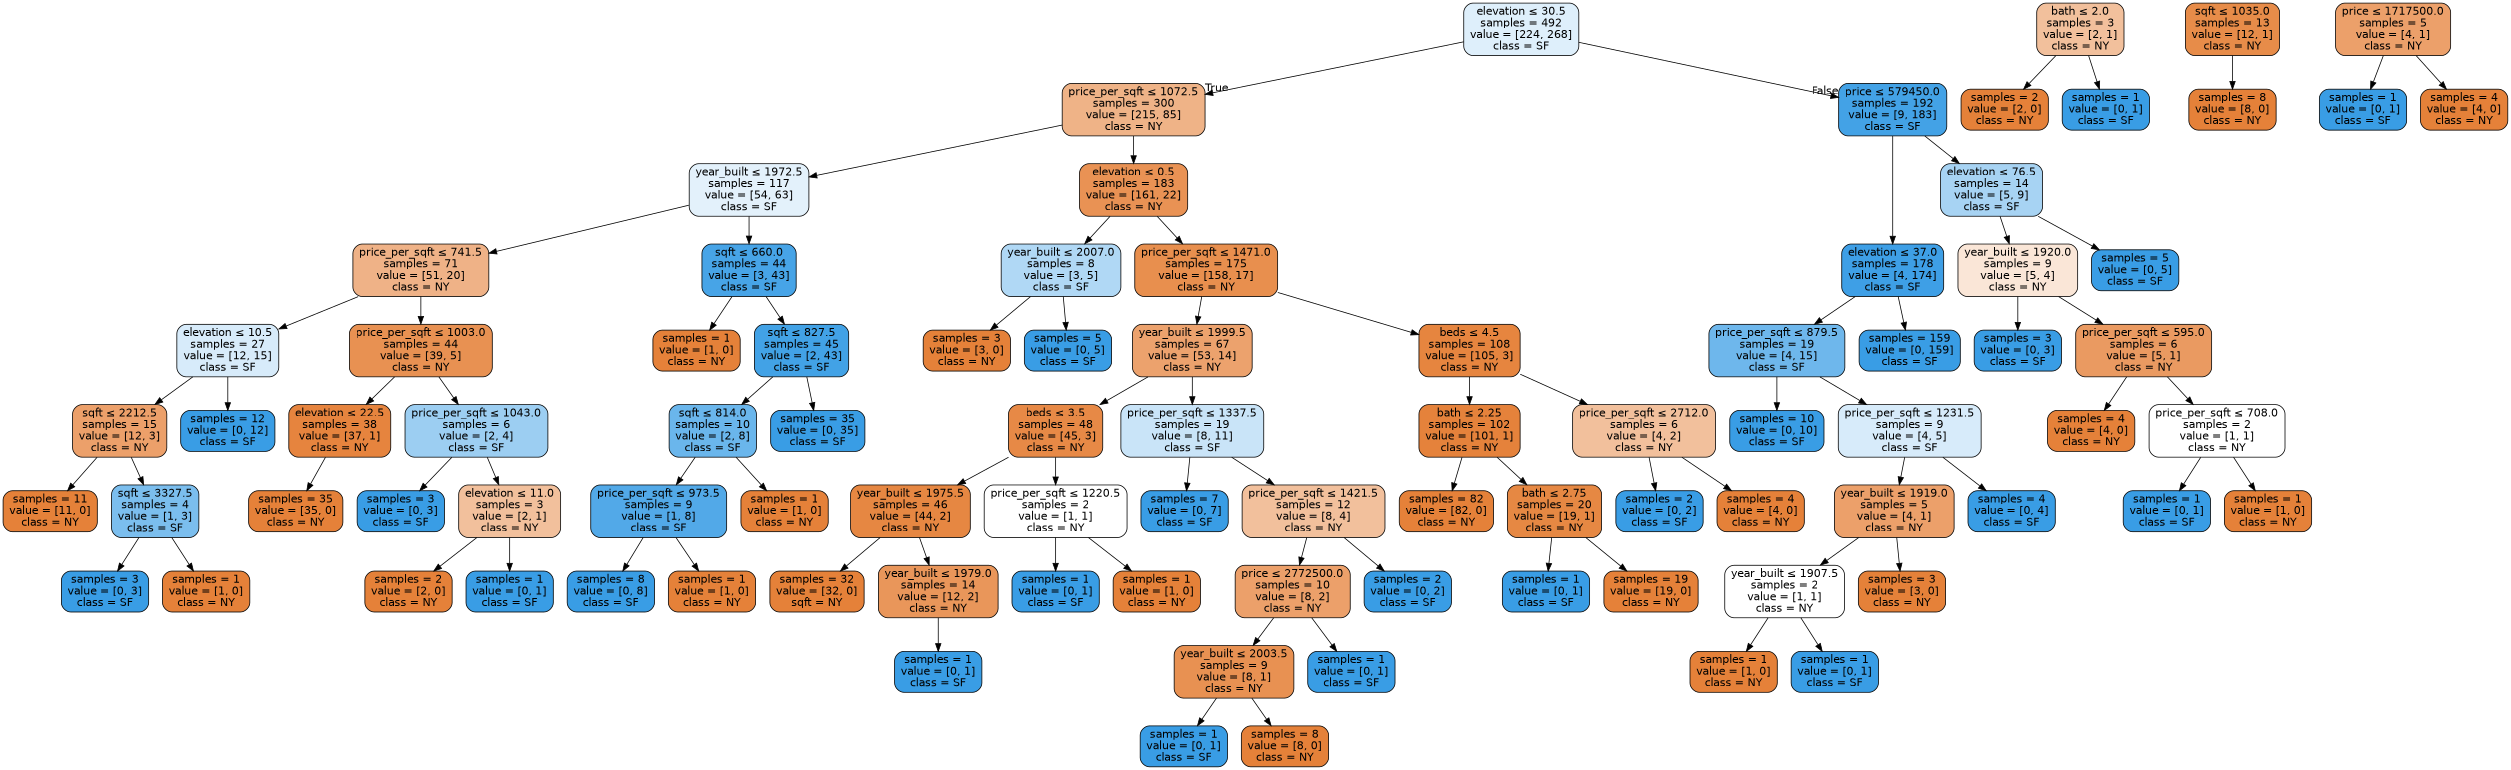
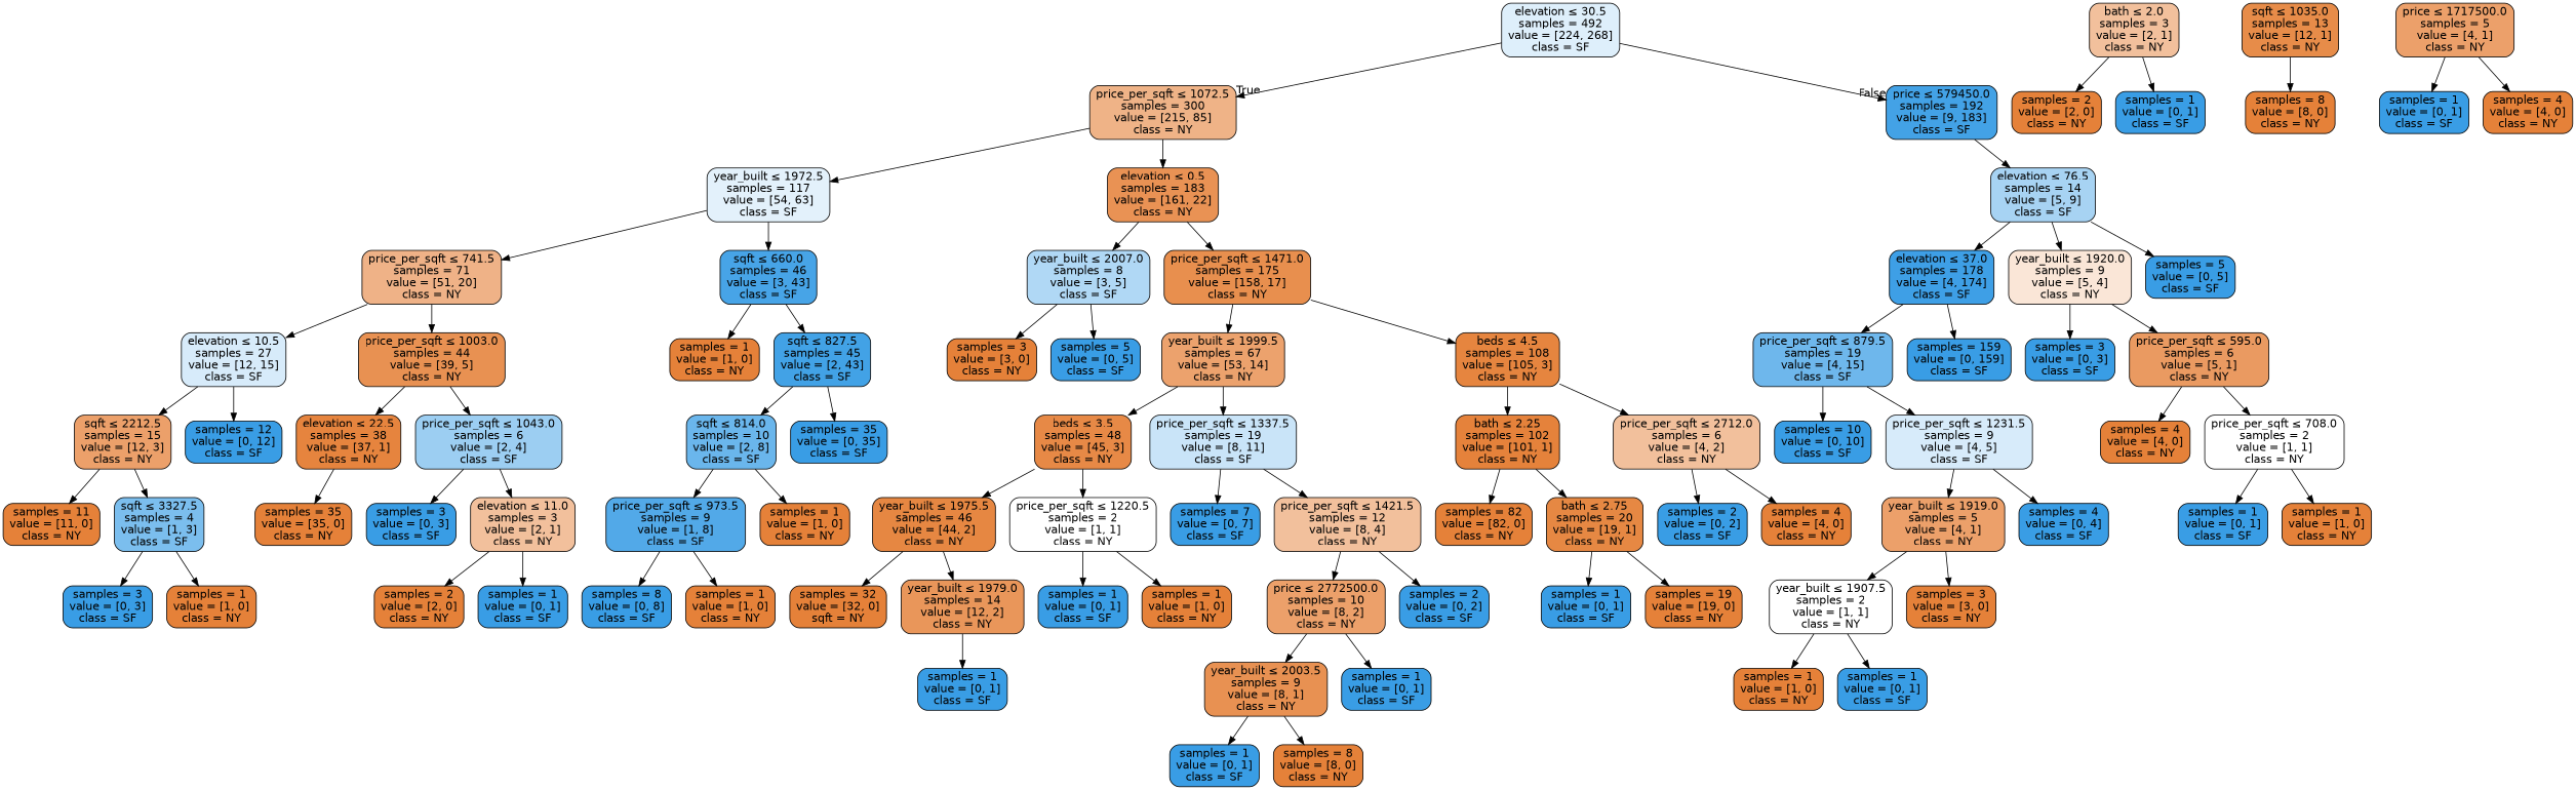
  digraph {
    node [color=black fillcolor="#399de5" fontname=helvetica shape=box style="filled, rounded"]
    edge [fontname=helvetica]
    n1 [fillcolor="#deeffb" label=<elevation &le; 30.5<br/>samples = 492<br/>value = [224, 268]<br/>class = SF>]
    n2 [fillcolor="#efb387" label=<price_per_sqft &le; 1072.5<br/>samples = 300<br/>value = [215, 85]<br/>class = NY>]
    n3 [fillcolor="#43a2e6" label=<price &le; 579450.0<br/>samples = 192<br/>value = [9, 183]<br/>class = SF>]
    n4 [fillcolor="#e3f1fb" label=<year_built &le; 1972.5<br/>samples = 117<br/>value = [54, 63]<br/>class = SF>]
    n5 [fillcolor="#e99254" label=<elevation &le; 0.5<br/>samples = 183<br/>value = [161, 22]<br/>class = NY>]
    n6 [fillcolor="#a7d3f3" label=<elevation &le; 76.5<br/>samples = 14<br/>value = [5, 9]<br/>class = SF>]
    n7 [fillcolor="#3e9fe6" label=<elevation &le; 37.0<br/>samples = 178<br/>value = [4, 174]<br/>class = SF>]
    n8 [fillcolor="#efb287" label=<price_per_sqft &le; 741.5<br/>samples = 71<br/>value = [51, 20]<br/>class = NY>]
-   n9 [fillcolor="#47a4e7" label=<sqft &le; 660.0<br/>samples = 44<br/>value = [3, 43]<br/>class = SF>]
+   n9 [fillcolor="#47a4e7" label=<sqft &le; 660.0<br/>samples = 46<br/>value = [3, 43]<br/>class = SF>]
    n10 [fillcolor="#b0d8f5" label=<year_built &le; 2007.0<br/>samples = 8<br/>value = [3, 5]<br/>class = SF>]
    n11 [fillcolor="#e88f4e" label=<price_per_sqft &le; 1471.0<br/>samples = 175<br/>value = [158, 17]<br/>class = NY>]
    n12 [fillcolor="#d7ebfa" label=<elevation &le; 10.5<br/>samples = 27<br/>value = [12, 15]<br/>class = SF>]
    n13 [fillcolor="#e89152" label=<price_per_sqft &le; 1003.0<br/>samples = 44<br/>value = [39, 5]<br/>class = NY>]
    n14 [fillcolor="#e58139" label=<samples = 1<br/>value = [1, 0]<br/>class = NY>]
    n15 [fillcolor="#42a2e6" label=<sqft &le; 827.5<br/>samples = 45<br/>value = [2, 43]<br/>class = SF>]
    n16 [fillcolor="#eca06a" label=<sqft &le; 2212.5<br/>samples = 15<br/>value = [12, 3]<br/>class = NY>]
    n17 [label=<samples = 12<br/>value = [0, 12]<br/>class = SF>]
    n18 [fillcolor="#e6843e" label=<elevation &le; 22.5<br/>samples = 38<br/>value = [37, 1]<br/>class = NY>]
    n19 [fillcolor="#9ccef2" label=<price_per_sqft &le; 1043.0<br/>samples = 6<br/>value = [2, 4]<br/>class = SF>]
    n20 [fillcolor="#e58139" label=<samples = 11<br/>value = [11, 0]<br/>class = NY>]
    n21 [fillcolor="#7bbeee" label=<sqft &le; 3327.5<br/>samples = 4<br/>value = [1, 3]<br/>class = SF>]
    n22 [label=<samples = 3<br/>value = [0, 3]<br/>class = SF>]
    n23 [fillcolor="#e58139" label=<samples = 1<br/>value = [1, 0]<br/>class = NY>]
    n24 [fillcolor="#e58139" label=<samples = 35<br/>value = [35, 0]<br/>class = NY>]
    n25 [label=<samples = 3<br/>value = [0, 3]<br/>class = SF>]
    n26 [fillcolor="#f2c09c" label=<elevation &le; 11.0<br/>samples = 3<br/>value = [2, 1]<br/>class = NY>]
    n27 [fillcolor="#f2c09c" label=<bath &le; 2.0<br/>samples = 3<br/>value = [2, 1]<br/>class = NY>]
    n28 [fillcolor="#e58139" label=<samples = 2<br/>value = [2, 0]<br/>class = NY>]
    n29 [label=<samples = 1<br/>value = [0, 1]<br/>class = SF>]
    n30 [fillcolor="#e58139" label=<samples = 2<br/>value = [2, 0]<br/>class = NY>]
    n31 [label=<samples = 1<br/>value = [0, 1]<br/>class = SF>]
    n32 [fillcolor="#6ab6ec" label=<sqft &le; 814.0<br/>samples = 10<br/>value = [2, 8]<br/>class = SF>]
    n33 [label=<samples = 35<br/>value = [0, 35]<br/>class = SF>]
    n34 [fillcolor="#52a9e8" label=<price_per_sqft &le; 973.5<br/>samples = 9<br/>value = [1, 8]<br/>class = SF>]
    n35 [fillcolor="#e58139" label=<samples = 1<br/>value = [1, 0]<br/>class = NY>]
    n36 [label=<samples = 8<br/>value = [0, 8]<br/>class = SF>]
    n37 [fillcolor="#e58139" label=<samples = 1<br/>value = [1, 0]<br/>class = NY>]
    n38 [fillcolor="#e58139" label=<samples = 3<br/>value = [3, 0]<br/>class = NY>]
    n39 [label=<samples = 5<br/>value = [0, 5]<br/>class = SF>]
    n40 [fillcolor="#eca26d" label=<year_built &le; 1999.5<br/>samples = 67<br/>value = [53, 14]<br/>class = NY>]
    n41 [fillcolor="#e6853f" label=<beds &le; 4.5<br/>samples = 108<br/>value = [105, 3]<br/>class = NY>]
    n42 [fillcolor="#e78946" label=<beds &le; 3.5<br/>samples = 48<br/>value = [45, 3]<br/>class = NY>]
    n43 [fillcolor="#c9e4f8" label=<price_per_sqft &le; 1337.5<br/>samples = 19<br/>value = [8, 11]<br/>class = SF>]
    n44 [fillcolor="#e5823b" label=<bath &le; 2.25<br/>samples = 102<br/>value = [101, 1]<br/>class = NY>]
    n45 [fillcolor="#f2c09c" label=<price_per_sqft &le; 2712.0<br/>samples = 6<br/>value = [4, 2]<br/>class = NY>]
    n46 [fillcolor="#e68742" label=<year_built &le; 1975.5<br/>samples = 46<br/>value = [44, 2]<br/>class = NY>]
    n47 [fillcolor="#ffffff" label=<price_per_sqft &le; 1220.5<br/>samples = 2<br/>value = [1, 1]<br/>class = NY>]
    n48 [label=<samples = 7<br/>value = [0, 7]<br/>class = SF>]
    n49 [fillcolor="#f2c09c" label=<price_per_sqft &le; 1421.5<br/>samples = 12<br/>value = [8, 4]<br/>class = NY>]
    n50 [fillcolor="#e58139" label=<samples = 32<br/>value = [32, 0]<br/>sqft = NY>]
    n51 [fillcolor="#e9965a" label=<year_built &le; 1979.0<br/>samples = 14<br/>value = [12, 2]<br/>class = NY>]
    n52 [label=<samples = 1<br/>value = [0, 1]<br/>class = SF>]
    n53 [fillcolor="#e58139" label=<samples = 1<br/>value = [1, 0]<br/>class = NY>]
    n54 [label=<samples = 1<br/>value = [0, 1]<br/>class = SF>]
    n55 [fillcolor="#e78c49" label=<sqft &le; 1035.0<br/>samples = 13<br/>value = [12, 1]<br/>class = NY>]
    n56 [fillcolor="#e58139" label=<samples = 8<br/>value = [8, 0]<br/>class = NY>]
    n57 [fillcolor="#eca06a" label=<price &le; 1717500.0<br/>samples = 5<br/>value = [4, 1]<br/>class = NY>]
    n58 [label=<samples = 1<br/>value = [0, 1]<br/>class = SF>]
    n59 [fillcolor="#e58139" label=<samples = 4<br/>value = [4, 0]<br/>class = NY>]
    n60 [fillcolor="#eca06a" label=<price &le; 2772500.0<br/>samples = 10<br/>value = [8, 2]<br/>class = NY>]
    n61 [label=<samples = 2<br/>value = [0, 2]<br/>class = SF>]
    n62 [fillcolor="#e89152" label=<year_built &le; 2003.5<br/>samples = 9<br/>value = [8, 1]<br/>class = NY>]
    n63 [label=<samples = 1<br/>value = [0, 1]<br/>class = SF>]
    n64 [label=<samples = 1<br/>value = [0, 1]<br/>class = SF>]
    n65 [fillcolor="#e58139" label=<samples = 8<br/>value = [8, 0]<br/>class = NY>]
    n66 [fillcolor="#e58139" label=<samples = 82<br/>value = [82, 0]<br/>class = NY>]
    n67 [fillcolor="#e68843" label=<bath &le; 2.75<br/>samples = 20<br/>value = [19, 1]<br/>class = NY>]
    n68 [label=<samples = 2<br/>value = [0, 2]<br/>class = SF>]
    n69 [fillcolor="#e58139" label=<samples = 4<br/>value = [4, 0]<br/>class = NY>]
    n70 [label=<samples = 1<br/>value = [0, 1]<br/>class = SF>]
    n71 [fillcolor="#e58139" label=<samples = 19<br/>value = [19, 0]<br/>class = NY>]
    n72 [fillcolor="#fae6d7" label=<year_built &le; 1920.0<br/>samples = 9<br/>value = [5, 4]<br/>class = NY>]
    n73 [label=<samples = 5<br/>value = [0, 5]<br/>class = SF>]
    n74 [fillcolor="#6eb7ec" label=<price_per_sqft &le; 879.5<br/>samples = 19<br/>value = [4, 15]<br/>class = SF>]
    n75 [label=<samples = 159<br/>value = [0, 159]<br/>class = SF>]
    n76 [label=<samples = 3<br/>value = [0, 3]<br/>class = SF>]
    n77 [fillcolor="#ea9a61" label=<price_per_sqft &le; 595.0<br/>samples = 6<br/>value = [5, 1]<br/>class = NY>]
    n78 [fillcolor="#e58139" label=<samples = 4<br/>value = [4, 0]<br/>class = NY>]
    n79 [fillcolor="#ffffff" label=<price_per_sqft &le; 708.0<br/>samples = 2<br/>value = [1, 1]<br/>class = NY>]
    n80 [label=<samples = 1<br/>value = [0, 1]<br/>class = SF>]
    n81 [fillcolor="#e58139" label=<samples = 1<br/>value = [1, 0]<br/>class = NY>]
    n82 [label=<samples = 10<br/>value = [0, 10]<br/>class = SF>]
    n83 [fillcolor="#d7ebfa" label=<price_per_sqft &le; 1231.5<br/>samples = 9<br/>value = [4, 5]<br/>class = SF>]
    n84 [fillcolor="#eca06a" label=<year_built &le; 1919.0<br/>samples = 5<br/>value = [4, 1]<br/>class = NY>]
    n85 [label=<samples = 4<br/>value = [0, 4]<br/>class = SF>]
    n86 [fillcolor="#ffffff" label=<year_built &le; 1907.5<br/>samples = 2<br/>value = [1, 1]<br/>class = NY>]
    n87 [fillcolor="#e58139" label=<samples = 3<br/>value = [3, 0]<br/>class = NY>]
    n88 [fillcolor="#e58139" label=<samples = 1<br/>value = [1, 0]<br/>class = NY>]
    n89 [label=<samples = 1<br/>value = [0, 1]<br/>class = SF>]
    n1 -> n2 [headlabel=True labelangle=45 labeldistance=2.5]
    n1 -> n3 [headlabel=False labelangle=-45 labeldistance=2.5]
    n2 -> n4
    n2 -> n5
    n3 -> n6
-   n3 -> n7
+   n6 -> n7
    n4 -> n8
    n4 -> n9
    n5 -> n10
    n5 -> n11
    n6 -> n72
    n6 -> n73
    n7 -> n74
    n7 -> n75
    n8 -> n12
    n8 -> n13
    n9 -> n14
    n9 -> n15
    n10 -> n38
    n10 -> n39
    n11 -> n40
    n11 -> n41
    n12 -> n16
    n12 -> n17
    n13 -> n18
    n13 -> n19
    n15 -> n32
    n15 -> n33
    n16 -> n20
    n16 -> n21
    n18 -> n24
    n19 -> n25
    n19 -> n26
    n21 -> n22
    n21 -> n23
    n26 -> n30
    n26 -> n31
    n27 -> n28
    n27 -> n29
    n32 -> n34
    n32 -> n35
    n34 -> n36
    n34 -> n37
    n40 -> n42
    n40 -> n43
    n41 -> n44
    n41 -> n45
    n42 -> n46
    n42 -> n47
    n43 -> n48
    n43 -> n49
    n44 -> n66
    n44 -> n67
    n45 -> n68
    n45 -> n69
    n46 -> n50
    n46 -> n51
    n47 -> n52
    n47 -> n53
    n49 -> n60
    n49 -> n61
    n51 -> n54
    n55 -> n56
    n57 -> n58
    n57 -> n59
    n60 -> n62
    n60 -> n63
    n62 -> n64
    n62 -> n65
    n67 -> n70
    n67 -> n71
    n72 -> n76
    n72 -> n77
    n74 -> n82
    n74 -> n83
    n77 -> n78
    n77 -> n79
    n79 -> n80
    n79 -> n81
    n83 -> n84
    n83 -> n85
    n84 -> n86
    n84 -> n87
    n86 -> n88
    n86 -> n89
  }
